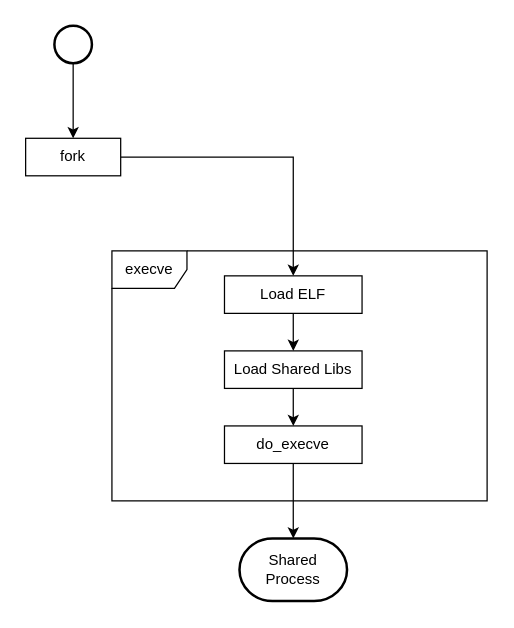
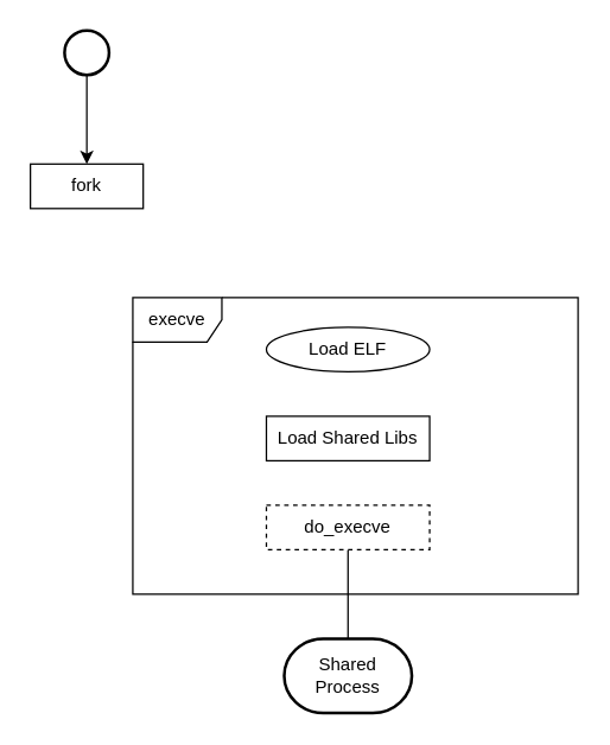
  <mxCell id="0" />
  <mxCell id="1" parent="0" />
  <mxCell id="2" value="execve" style="shape=umlFrame;whiteSpace=wrap;html=1;" vertex="1" parent="1"><mxGeometry x="89" y="200" width="300" height="200" as="geometry" /></mxCell>
  <mxCell id="3" value="" style="edgeStyle=orthogonalEdgeStyle;rounded=0;orthogonalLoop=1;jettySize=auto;html=1;" edge="1" parent="1" source="4" target="6"><mxGeometry relative="1" as="geometry" /></mxCell>
  <mxCell id="4" value="" style="strokeWidth=2;html=1;shape=mxgraph.flowchart.start_2;whiteSpace=wrap;" vertex="1" parent="1"><mxGeometry x="43" y="20" width="30" height="30" as="geometry" /></mxCell>
- <mxCell id="5" value="" style="edgeStyle=orthogonalEdgeStyle;rounded=0;orthogonalLoop=1;jettySize=auto;html=1;" edge="1" parent="1" source="6" target="8"><mxGeometry relative="1" as="geometry" /></mxCell>
  <mxCell id="6" value="fork" style="rounded=0;whiteSpace=wrap;html=1;" vertex="1" parent="1"><mxGeometry x="20" y="110" width="76" height="30" as="geometry" /></mxCell>
- <mxCell id="7" value="" style="edgeStyle=orthogonalEdgeStyle;rounded=0;orthogonalLoop=1;jettySize=auto;html=1;" edge="1" parent="1" source="8" target="10"><mxGeometry relative="1" as="geometry" /></mxCell>
- <mxCell id="8" value="Load ELF" style="rounded=0;whiteSpace=wrap;html=1;" vertex="1" parent="1"><mxGeometry x="179" y="220" width="110" height="30" as="geometry" /></mxCell>
- <mxCell id="9" value="" style="edgeStyle=orthogonalEdgeStyle;rounded=0;orthogonalLoop=1;jettySize=auto;html=1;" edge="1" parent="1" source="10" target="12"><mxGeometry relative="1" as="geometry" /></mxCell>
+ <mxCell id="8" value="Load ELF" style="ellipse;whiteSpace=wrap;html=1;" vertex="1" parent="1"><mxGeometry x="179" y="220" width="110" height="30" as="geometry" /></mxCell>
  <mxCell id="10" value="Load Shared Libs" style="rounded=0;whiteSpace=wrap;html=1;" vertex="1" parent="1"><mxGeometry x="179" y="280" width="110" height="30" as="geometry" /></mxCell>
- <mxCell id="11" value="" style="edgeStyle=orthogonalEdgeStyle;rounded=0;orthogonalLoop=1;jettySize=auto;html=1;entryX=0.5;entryY=0;entryDx=0;entryDy=0;entryPerimeter=0;" edge="1" parent="1" source="12" target="13"><mxGeometry relative="1" as="geometry"><mxPoint x="234" y="426" as="targetPoint" /></mxGeometry></mxCell>
- <mxCell id="12" value="do_execve" style="rounded=0;whiteSpace=wrap;html=1;" vertex="1" parent="1"><mxGeometry x="179" y="340" width="110" height="30" as="geometry" /></mxCell>
+ <mxCell id="11" value="" style="edgeStyle=orthogonalEdgeStyle;rounded=0;orthogonalLoop=1;jettySize=auto;html=1;entryX=0.5;entryY=0;entryDx=0;entryDy=0;entryPerimeter=0;endArrow=none;" edge="1" parent="1" source="12" target="13"><mxGeometry relative="1" as="geometry"><mxPoint x="234" y="426" as="targetPoint" /></mxGeometry></mxCell>
+ <mxCell id="12" value="do_execve" style="rounded=0;whiteSpace=wrap;html=1;dashed=1;" vertex="1" parent="1"><mxGeometry x="179" y="340" width="110" height="30" as="geometry" /></mxCell>
  <mxCell id="13" value="Shared Process" style="strokeWidth=2;html=1;shape=mxgraph.flowchart.terminator;whiteSpace=wrap;" vertex="1" parent="1"><mxGeometry x="191" y="430" width="86" height="50" as="geometry" /></mxCell>
